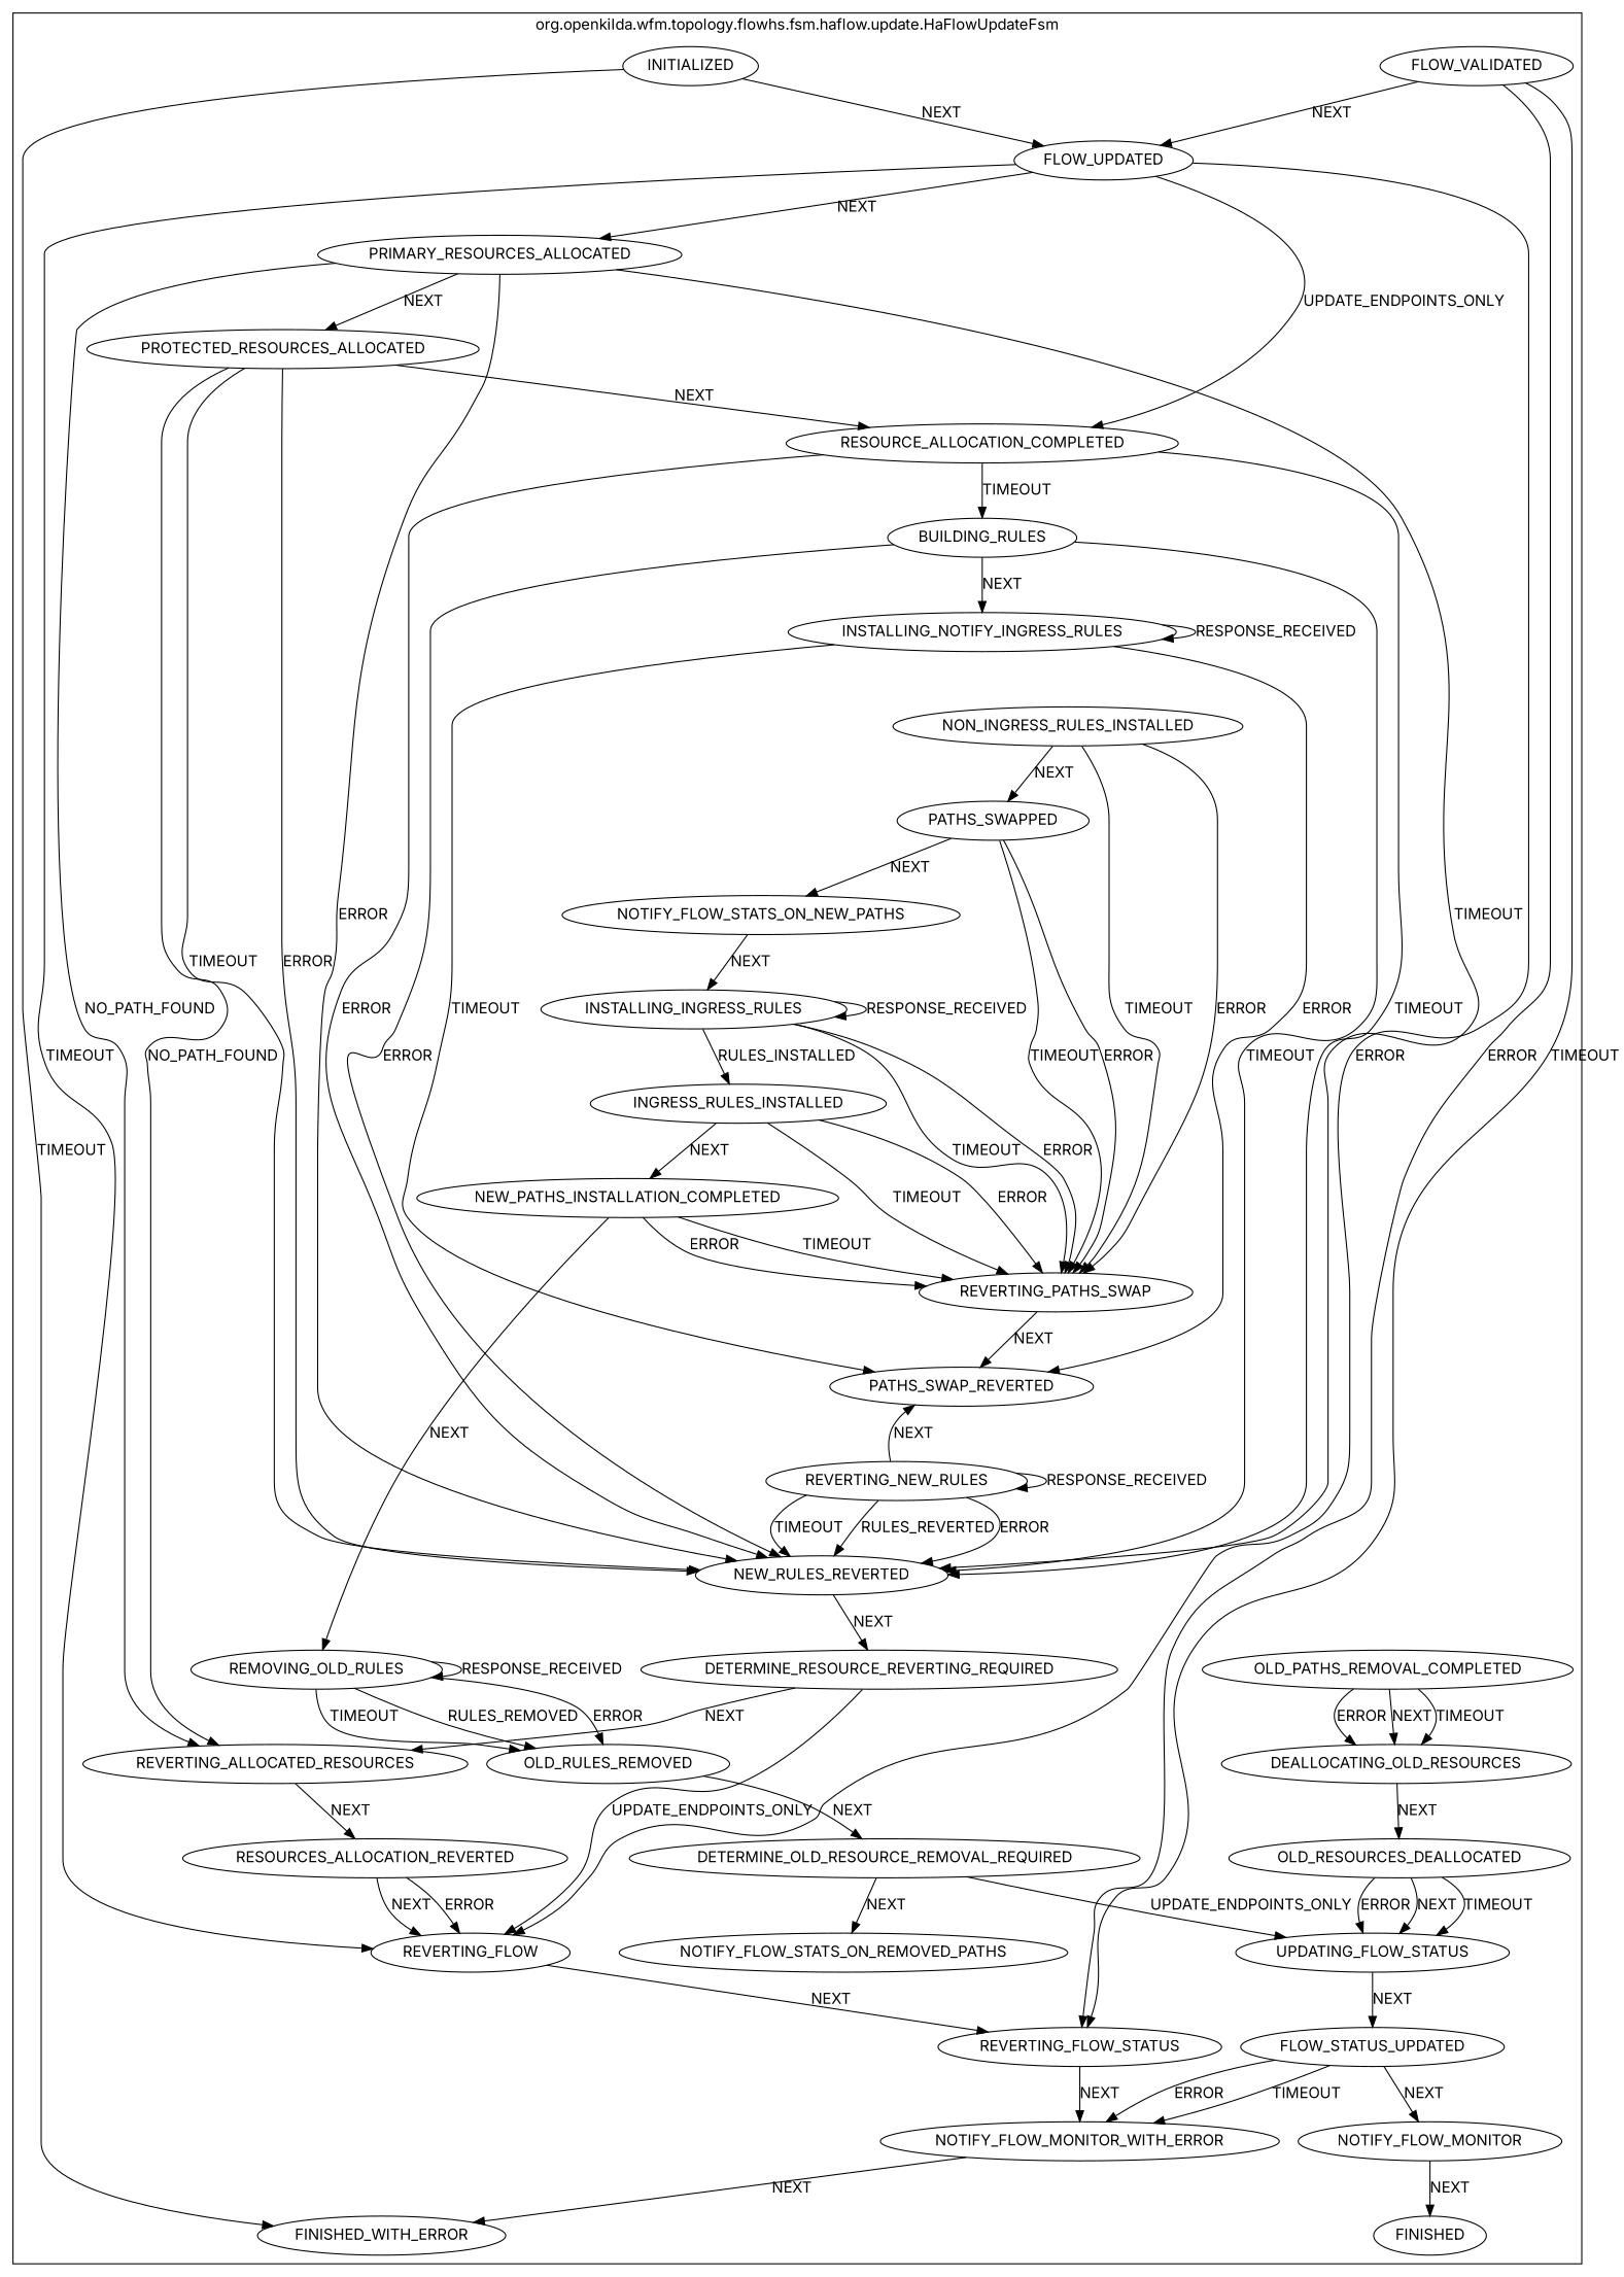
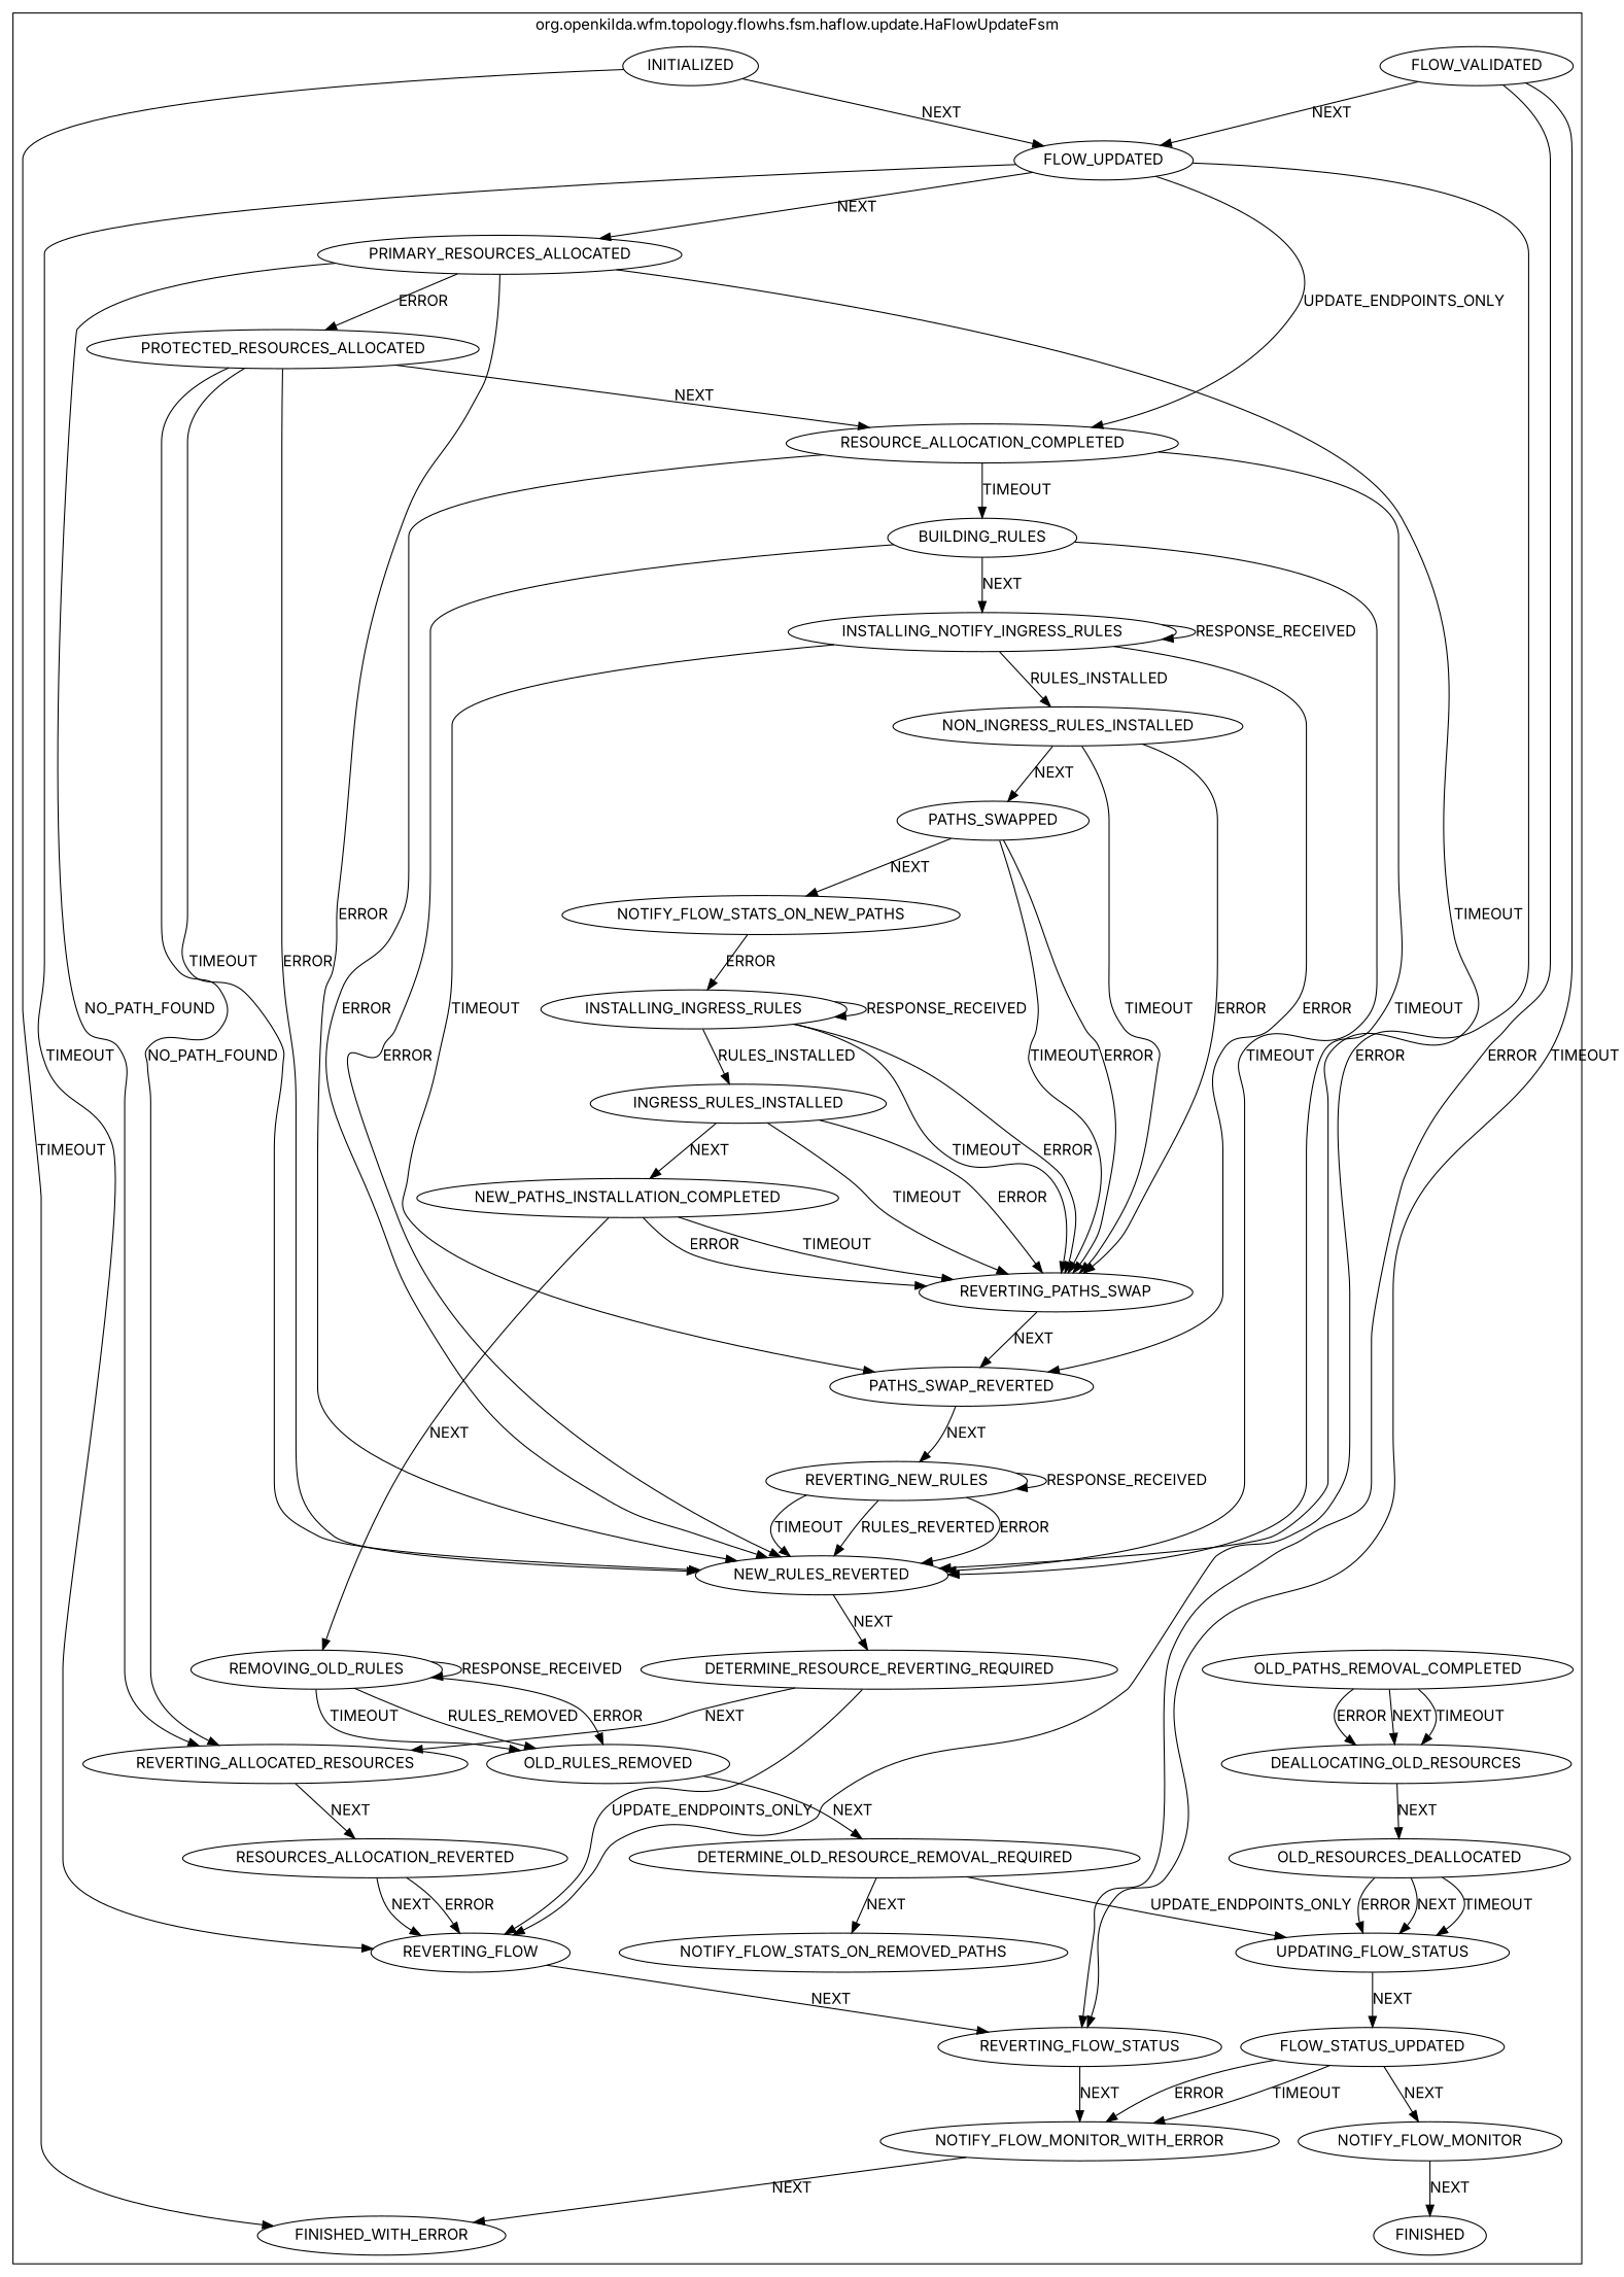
  digraph {
    compound=true
    fontname=Inter
    node [fontname=Inter]
    edge [fontname=Inter]
    n1 [label=INSTALLING_INGRESS_RULES]
    n2 [label=INGRESS_RULES_INSTALLED]
    n3 [label=REVERTING_PATHS_SWAP]
    n4 [label=NOTIFY_FLOW_STATS_ON_NEW_PATHS]
    n5 [label=FINISHED]
    n6 [label=FLOW_VALIDATED]
    n7 [label=FLOW_UPDATED]
    n8 [label=REVERTING_FLOW_STATUS]
    n9 [label=DETERMINE_RESOURCE_REVERTING_REQUIRED]
    n10 [label=REVERTING_FLOW]
    n11 [label=REVERTING_ALLOCATED_RESOURCES]
    n12 [label=PRIMARY_RESOURCES_ALLOCATED]
    n13 [label=RESOURCE_ALLOCATION_COMPLETED]
    n14 [label=UPDATING_FLOW_STATUS]
    n15 [label=FLOW_STATUS_UPDATED]
    n16 [label=DETERMINE_OLD_RESOURCE_REMOVAL_REQUIRED]
    n17 [label=NOTIFY_FLOW_STATS_ON_REMOVED_PATHS]
    n18 [label=REVERTING_NEW_RULES]
    n19 [label=NEW_RULES_REVERTED]
    n20 [label=INSTALLING_NOTIFY_INGRESS_RULES]
    n21 [label=PATHS_SWAP_REVERTED]
    n22 [label=NON_INGRESS_RULES_INSTALLED]
    n23 [label=OLD_PATHS_REMOVAL_COMPLETED]
    n24 [label=DEALLOCATING_OLD_RESOURCES]
    n25 [label=OLD_RESOURCES_DEALLOCATED]
    n26 [label=NOTIFY_FLOW_MONITOR_WITH_ERROR]
    n27 [label=FINISHED_WITH_ERROR]
    n28 [label=REMOVING_OLD_RULES]
    n29 [label=OLD_RULES_REMOVED]
    n30 [label=NOTIFY_FLOW_MONITOR]
    n31 [label=BUILDING_RULES]
    n32 [label=NEW_PATHS_INSTALLATION_COMPLETED]
    n33 [label=PROTECTED_RESOURCES_ALLOCATED]
    n34 [label=PATHS_SWAPPED]
    n35 [label=RESOURCES_ALLOCATION_REVERTED]
    n36 [label=INITIALIZED]
    subgraph cluster_1 {
      label="org.openkilda.wfm.topology.flowhs.fsm.haflow.update.HaFlowUpdateFsm"
      n1
      n2
      n3
      n4
      n5
      n6
      n7
      n8
      n9
      n10
      n11
      n12
      n13
      n14
      n15
      n16
      n17
      n18
      n19
      n20
      n21
      n22
      n23
      n24
      n25
      n26
      n27
      n28
      n29
      n30
      n31
      n32
      n33
      n34
      n35
      n36
    }
    n1 -> n1 [label=RESPONSE_RECEIVED]
    n1 -> n2 [label=RULES_INSTALLED]
    n1 -> n3 [label=TIMEOUT]
    n1 -> n3 [label=ERROR]
    n2 -> n3 [label=TIMEOUT]
    n2 -> n3 [label=ERROR]
    n2 -> n32 [label=NEXT]
    n3 -> n21 [label=NEXT]
-   n4 -> n1 [label=NEXT]
+   n4 -> n1 [label=ERROR]
    n6 -> n7 [label=NEXT]
    n6 -> n8 [label=TIMEOUT]
    n6 -> n8 [label=ERROR]
    n7 -> n10 [label=TIMEOUT]
    n7 -> n10 [label=ERROR]
    n7 -> n12 [label=NEXT]
    n7 -> n13 [label=UPDATE_ENDPOINTS_ONLY]
    n8 -> n26 [label=NEXT]
    n9 -> n10 [label=UPDATE_ENDPOINTS_ONLY]
    n9 -> n11 [label=NEXT]
    n10 -> n8 [label=NEXT]
    n11 -> n35 [label=NEXT]
    n12 -> n11 [label=NO_PATH_FOUND]
    n12 -> n19 [label=TIMEOUT]
    n12 -> n19 [label=ERROR]
-   n12 -> n33 [label=NEXT]
+   n12 -> n33 [label=ERROR]
    n13 -> n19 [label=TIMEOUT]
    n13 -> n19 [label=ERROR]
    n13 -> n31 [label=TIMEOUT]
    n14 -> n15 [label=NEXT]
    n15 -> n26 [label=TIMEOUT]
    n15 -> n26 [label=ERROR]
    n15 -> n30 [label=NEXT]
    n16 -> n14 [label=UPDATE_ENDPOINTS_ONLY]
    n16 -> n17 [label=NEXT]
    n18 -> n18 [label=RESPONSE_RECEIVED]
    n18 -> n19 [label=RULES_REVERTED]
    n18 -> n19 [label=TIMEOUT]
    n18 -> n19 [label=ERROR]
    n19 -> n9 [label=NEXT]
    n20 -> n20 [label=RESPONSE_RECEIVED]
    n20 -> n21 [label=TIMEOUT]
    n20 -> n21 [label=ERROR]
-   n18 -> n21 [label=NEXT]
+   n20 -> n22 [label=RULES_INSTALLED]
+   n21 -> n18 [label=NEXT]
    n22 -> n3 [label=TIMEOUT]
    n22 -> n3 [label=ERROR]
    n22 -> n34 [label=NEXT]
    n23 -> n24 [label=NEXT]
    n23 -> n24 [label=TIMEOUT]
    n23 -> n24 [label=ERROR]
    n24 -> n25 [label=NEXT]
    n25 -> n14 [label=NEXT]
    n25 -> n14 [label=TIMEOUT]
    n25 -> n14 [label=ERROR]
    n26 -> n27 [label=NEXT]
    n28 -> n28 [label=RESPONSE_RECEIVED]
    n28 -> n29 [label=RULES_REMOVED]
    n28 -> n29 [label=TIMEOUT]
    n28 -> n29 [label=ERROR]
    n29 -> n16 [label=NEXT]
    n30 -> n5 [label=NEXT]
    n31 -> n19 [label=TIMEOUT]
    n31 -> n19 [label=ERROR]
    n31 -> n20 [label=NEXT]
    n32 -> n3 [label=TIMEOUT]
    n32 -> n3 [label=ERROR]
    n32 -> n28 [label=NEXT]
    n33 -> n11 [label=NO_PATH_FOUND]
    n33 -> n13 [label=NEXT]
    n33 -> n19 [label=TIMEOUT]
    n33 -> n19 [label=ERROR]
    n34 -> n3 [label=TIMEOUT]
    n34 -> n3 [label=ERROR]
    n34 -> n4 [label=NEXT]
    n35 -> n10 [label=NEXT]
    n35 -> n10 [label=ERROR]
    n36 -> n7 [label=NEXT]
    n36 -> n27 [label=TIMEOUT]
  }
